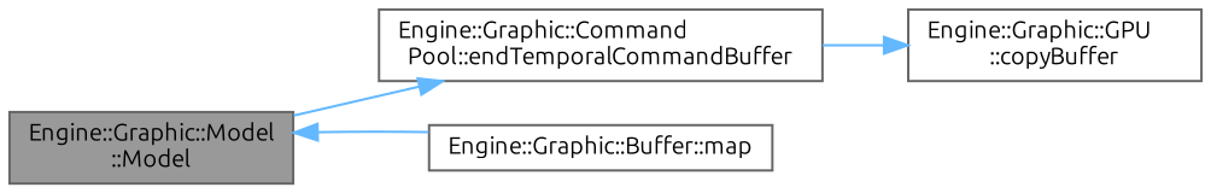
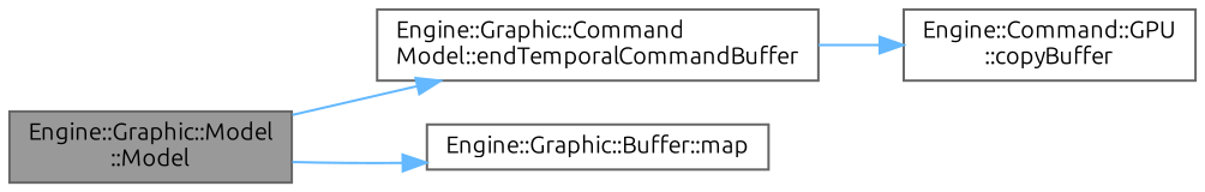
  digraph {
    fontname=Ubuntu
    rankdir=LR
    node [color=grey40 fillcolor=white fontname=Ubuntu fontsize=10 shape=box style=filled]
    edge [color=steelblue1 fontname=Ubuntu fontsize=10 labelfontname=Helvetica labelfontsize=10 style=solid]
    n1 [color=gray40 fillcolor=grey60 fontcolor=black height=0.2 label="Engine::Graphic::Model\l::Model" width=0.4]
-   n2 [height=0.2 label="Engine::Graphic::Command\lPool::endTemporalCommandBuffer" width=0.4]
+   n2 [height=0.2 label="Engine::Graphic::Command\lModel::endTemporalCommandBuffer" width=0.4]
    n3 [height=0.2 label="Engine::Graphic::Buffer::map" width=0.4]
-   n4 [height=0.2 label="Engine::Graphic::GPU\l::copyBuffer" width=0.4]
+   n4 [height=0.2 label="Engine::Command::GPU\l::copyBuffer" width=0.4]
    n1 -> n2
-   n3 -> n1
+   n1 -> n3
    n2 -> n4
  }
